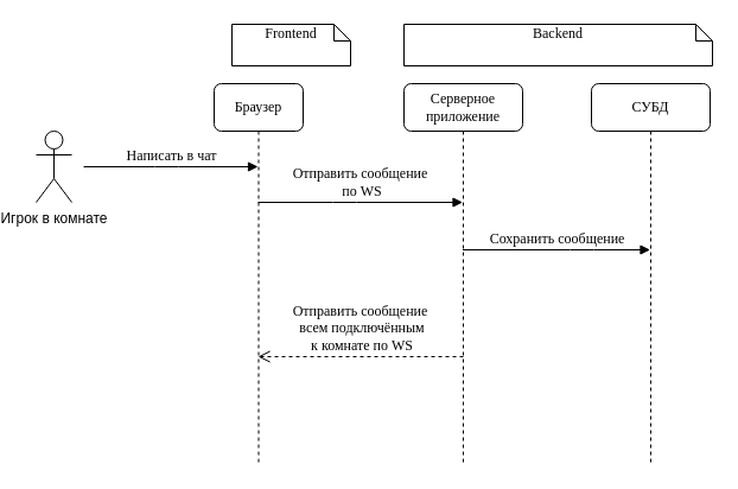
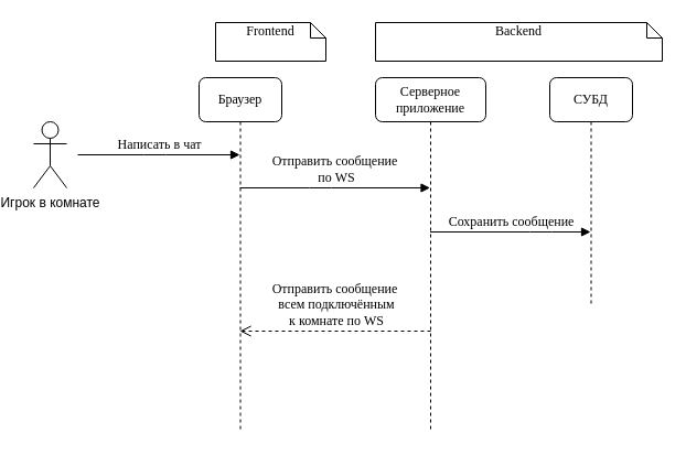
  <mxCell id="0" />
  <mxCell id="1" parent="0" />
  <mxCell id="2" value="Серверное приложение" style="shape=umlLifeline;perimeter=lifelinePerimeter;whiteSpace=wrap;html=1;container=1;collapsible=0;recursiveResize=0;outlineConnect=0;rounded=1;shadow=0;comic=0;labelBackgroundColor=none;strokeColor=#000000;strokeWidth=1;fillColor=#FFFFFF;fontFamily=Verdana;fontSize=12;fontColor=#000000;align=center;" parent="1" vertex="1"><mxGeometry x="330" y="70" width="100" height="320" as="geometry" /></mxCell>
- <mxCell id="3" value="СУБД" style="shape=umlLifeline;perimeter=lifelinePerimeter;whiteSpace=wrap;html=1;container=1;collapsible=0;recursiveResize=0;outlineConnect=0;rounded=1;shadow=0;comic=0;labelBackgroundColor=none;strokeColor=#000000;strokeWidth=1;fillColor=#FFFFFF;fontFamily=Verdana;fontSize=12;fontColor=#000000;align=center;" parent="1" vertex="1"><mxGeometry x="488" y="70" width="100" height="320" as="geometry" /></mxCell>
+ <mxCell id="3" value="СУБД" style="shape=umlLifeline;perimeter=lifelinePerimeter;whiteSpace=wrap;html=1;container=1;collapsible=0;recursiveResize=0;outlineConnect=0;rounded=1;shadow=0;comic=0;labelBackgroundColor=none;strokeColor=#000000;strokeWidth=1;fillColor=#FFFFFF;fontFamily=Verdana;fontSize=12;fontColor=#000000;align=center;" parent="1" vertex="1"><mxGeometry x="488" y="70" width="75" height="205" as="geometry" /></mxCell>
  <mxCell id="4" value="Браузер" style="shape=umlLifeline;perimeter=lifelinePerimeter;whiteSpace=wrap;html=1;container=1;collapsible=0;recursiveResize=0;outlineConnect=0;rounded=1;shadow=0;comic=0;labelBackgroundColor=none;strokeColor=#000000;strokeWidth=1;fillColor=#FFFFFF;fontFamily=Verdana;fontSize=12;fontColor=#000000;align=center;" parent="1" vertex="1"><mxGeometry x="170" y="70" width="75" height="320" as="geometry" /></mxCell>
  <mxCell id="5" value="Отправить сообщение&lt;br&gt;&amp;nbsp;по WS" style="html=1;verticalAlign=bottom;endArrow=block;labelBackgroundColor=none;fontFamily=Verdana;fontSize=12;edgeStyle=elbowEdgeStyle;elbow=vertical;" parent="1" source="4" target="2" edge="1"><mxGeometry relative="1" as="geometry"><mxPoint x="215" y="170" as="sourcePoint" /><Array as="points"><mxPoint x="280" y="170" /></Array><mxPoint x="395" y="170" as="targetPoint" /></mxGeometry></mxCell>
  <mxCell id="6" value="Сохранить сообщение" style="html=1;verticalAlign=bottom;endArrow=block;labelBackgroundColor=none;fontFamily=Verdana;fontSize=12;edgeStyle=elbowEdgeStyle;elbow=vertical;" parent="1" source="2" target="3" edge="1"><mxGeometry relative="1" as="geometry"><mxPoint x="405" y="190" as="sourcePoint" /><mxPoint x="510" y="200" as="targetPoint" /><Array as="points"><mxPoint x="480" y="210" /></Array></mxGeometry></mxCell>
  <mxCell id="7" value="Frontend" style="shape=note;whiteSpace=wrap;html=1;size=14;verticalAlign=top;align=center;spacingTop=-6;rounded=0;shadow=0;comic=0;labelBackgroundColor=none;strokeColor=#000000;strokeWidth=1;fillColor=#FFFFFF;fontFamily=Verdana;fontSize=12;fontColor=#000000;" parent="1" vertex="1"><mxGeometry x="185" y="20" width="100" height="35" as="geometry" /></mxCell>
  <mxCell id="8" value="Backend" style="shape=note;whiteSpace=wrap;html=1;size=14;verticalAlign=top;align=center;spacingTop=-6;rounded=0;shadow=0;comic=0;labelBackgroundColor=none;strokeColor=#000000;strokeWidth=1;fillColor=#FFFFFF;fontFamily=Verdana;fontSize=12;fontColor=#000000;" parent="1" vertex="1"><mxGeometry x="330" y="20" width="260" height="35" as="geometry" /></mxCell>
  <mxCell id="9" value="Написать в чат" style="html=1;verticalAlign=bottom;endArrow=block;labelBackgroundColor=none;fontFamily=Verdana;fontSize=12;edgeStyle=elbowEdgeStyle;elbow=vertical;" parent="1" target="4" edge="1"><mxGeometry relative="1" as="geometry"><mxPoint x="60" y="140" as="sourcePoint" /><mxPoint x="205" y="140" as="targetPoint" /><Array as="points"><mxPoint x="130" y="140" /></Array></mxGeometry></mxCell>
  <mxCell id="10" value="Игрок в комнате" style="shape=umlActor;verticalLabelPosition=bottom;labelBackgroundColor=#ffffff;verticalAlign=top;html=1;" parent="1" vertex="1"><mxGeometry x="20" y="110" width="30" height="60" as="geometry" /></mxCell>
  <mxCell id="11" value="Отправить сообщение&lt;br&gt;&amp;nbsp;всем подключённым&lt;br&gt;&amp;nbsp;к комнате по WS" style="html=1;verticalAlign=bottom;endArrow=open;dashed=1;endSize=8;labelBackgroundColor=none;fontFamily=Verdana;fontSize=12;" parent="1" target="4" edge="1"><mxGeometry relative="1" as="geometry"><mxPoint x="240" y="299.5" as="targetPoint" /><mxPoint x="380" y="300" as="sourcePoint" /></mxGeometry></mxCell>
